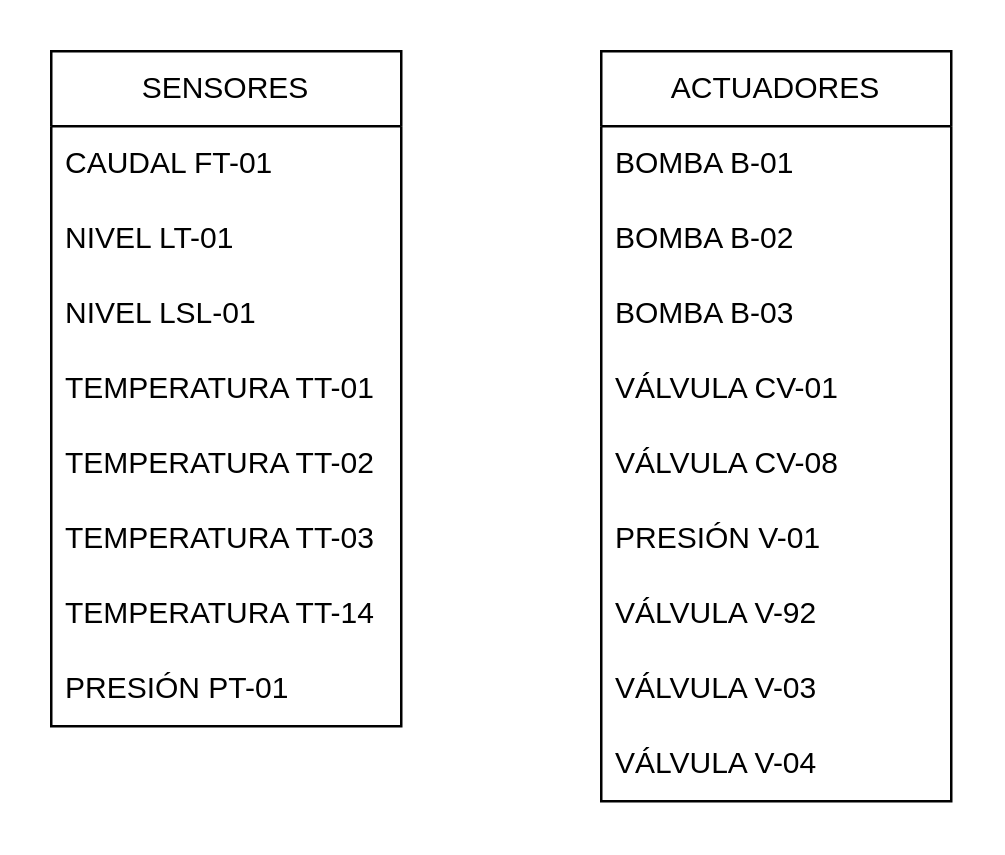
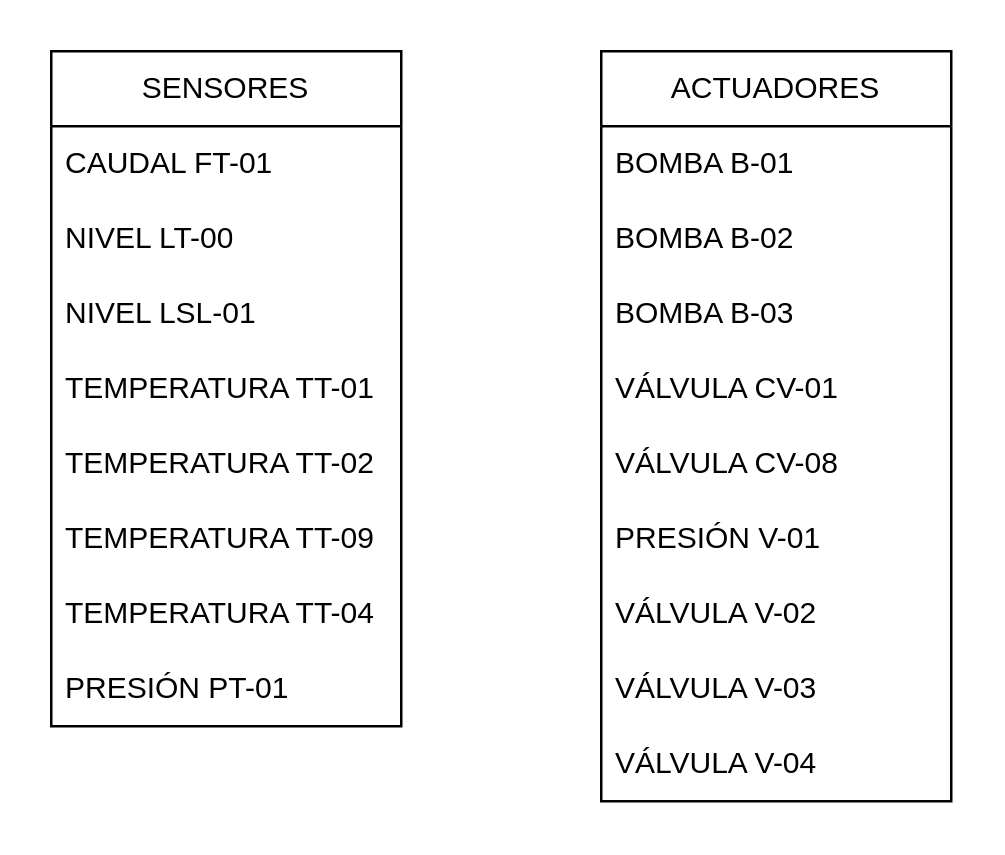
  <mxCell id="0" />
  <mxCell id="1" parent="0" />
  <mxCell id="2" value="SENSORES" style="swimlane;fontStyle=0;childLayout=stackLayout;horizontal=1;startSize=30;horizontalStack=0;resizeParent=1;resizeParentMax=0;resizeLast=0;collapsible=1;marginBottom=0;whiteSpace=wrap;html=1;" vertex="1" parent="1"><mxGeometry x="20" y="20" width="140" height="270" as="geometry" /></mxCell>
  <mxCell id="3" value="CAUDAL FT-01" style="text;strokeColor=none;fillColor=none;align=left;verticalAlign=middle;spacingLeft=4;spacingRight=4;overflow=hidden;points=[[0,0.5],[1,0.5]];portConstraint=eastwest;rotatable=0;whiteSpace=wrap;html=1;" vertex="1" parent="2"><mxGeometry y="30" width="140" height="30" as="geometry" /></mxCell>
- <mxCell id="4" value="NIVEL LT-01" style="text;strokeColor=none;fillColor=none;align=left;verticalAlign=middle;spacingLeft=4;spacingRight=4;overflow=hidden;points=[[0,0.5],[1,0.5]];portConstraint=eastwest;rotatable=0;whiteSpace=wrap;html=1;" vertex="1" parent="2"><mxGeometry y="60" width="140" height="30" as="geometry" /></mxCell>
+ <mxCell id="4" value="NIVEL LT-00" style="text;strokeColor=none;fillColor=none;align=left;verticalAlign=middle;spacingLeft=4;spacingRight=4;overflow=hidden;points=[[0,0.5],[1,0.5]];portConstraint=eastwest;rotatable=0;whiteSpace=wrap;html=1;" vertex="1" parent="2"><mxGeometry y="60" width="140" height="30" as="geometry" /></mxCell>
  <mxCell id="5" value="NIVEL LSL-01" style="text;strokeColor=none;fillColor=none;align=left;verticalAlign=middle;spacingLeft=4;spacingRight=4;overflow=hidden;points=[[0,0.5],[1,0.5]];portConstraint=eastwest;rotatable=0;whiteSpace=wrap;html=1;" vertex="1" parent="2"><mxGeometry y="90" width="140" height="30" as="geometry" /></mxCell>
  <mxCell id="6" value="TEMPERATURA TT-01" style="text;strokeColor=none;fillColor=none;align=left;verticalAlign=middle;spacingLeft=4;spacingRight=4;overflow=hidden;points=[[0,0.5],[1,0.5]];portConstraint=eastwest;rotatable=0;whiteSpace=wrap;html=1;" vertex="1" parent="2"><mxGeometry y="120" width="140" height="30" as="geometry" /></mxCell>
  <mxCell id="7" value="TEMPERATURA TT-02" style="text;strokeColor=none;fillColor=none;align=left;verticalAlign=middle;spacingLeft=4;spacingRight=4;overflow=hidden;points=[[0,0.5],[1,0.5]];portConstraint=eastwest;rotatable=0;whiteSpace=wrap;html=1;" vertex="1" parent="2"><mxGeometry y="150" width="140" height="30" as="geometry" /></mxCell>
- <mxCell id="8" value="TEMPERATURA TT-03" style="text;strokeColor=none;fillColor=none;align=left;verticalAlign=middle;spacingLeft=4;spacingRight=4;overflow=hidden;points=[[0,0.5],[1,0.5]];portConstraint=eastwest;rotatable=0;whiteSpace=wrap;html=1;" vertex="1" parent="2"><mxGeometry y="180" width="140" height="30" as="geometry" /></mxCell>
- <mxCell id="9" value="TEMPERATURA TT-14" style="text;strokeColor=none;fillColor=none;align=left;verticalAlign=middle;spacingLeft=4;spacingRight=4;overflow=hidden;points=[[0,0.5],[1,0.5]];portConstraint=eastwest;rotatable=0;whiteSpace=wrap;html=1;" vertex="1" parent="2"><mxGeometry y="210" width="140" height="30" as="geometry" /></mxCell>
+ <mxCell id="8" value="TEMPERATURA TT-09" style="text;strokeColor=none;fillColor=none;align=left;verticalAlign=middle;spacingLeft=4;spacingRight=4;overflow=hidden;points=[[0,0.5],[1,0.5]];portConstraint=eastwest;rotatable=0;whiteSpace=wrap;html=1;" vertex="1" parent="2"><mxGeometry y="180" width="140" height="30" as="geometry" /></mxCell>
+ <mxCell id="9" value="TEMPERATURA TT-04" style="text;strokeColor=none;fillColor=none;align=left;verticalAlign=middle;spacingLeft=4;spacingRight=4;overflow=hidden;points=[[0,0.5],[1,0.5]];portConstraint=eastwest;rotatable=0;whiteSpace=wrap;html=1;" vertex="1" parent="2"><mxGeometry y="210" width="140" height="30" as="geometry" /></mxCell>
  <mxCell id="10" value="PRESIÓN PT-01" style="text;strokeColor=none;fillColor=none;align=left;verticalAlign=middle;spacingLeft=4;spacingRight=4;overflow=hidden;points=[[0,0.5],[1,0.5]];portConstraint=eastwest;rotatable=0;whiteSpace=wrap;html=1;" vertex="1" parent="2"><mxGeometry y="240" width="140" height="30" as="geometry" /></mxCell>
  <mxCell id="11" value="ACTUADORES" style="swimlane;fontStyle=0;childLayout=stackLayout;horizontal=1;startSize=30;horizontalStack=0;resizeParent=1;resizeParentMax=0;resizeLast=0;collapsible=1;marginBottom=0;whiteSpace=wrap;html=1;" vertex="1" parent="1"><mxGeometry x="240" y="20" width="140" height="300" as="geometry" /></mxCell>
  <mxCell id="12" value="BOMBA B-01" style="text;strokeColor=none;fillColor=none;align=left;verticalAlign=middle;spacingLeft=4;spacingRight=4;overflow=hidden;points=[[0,0.5],[1,0.5]];portConstraint=eastwest;rotatable=0;whiteSpace=wrap;html=1;" vertex="1" parent="11"><mxGeometry y="30" width="140" height="30" as="geometry" /></mxCell>
  <mxCell id="13" value="BOMBA B-02" style="text;strokeColor=none;fillColor=none;align=left;verticalAlign=middle;spacingLeft=4;spacingRight=4;overflow=hidden;points=[[0,0.5],[1,0.5]];portConstraint=eastwest;rotatable=0;whiteSpace=wrap;html=1;" vertex="1" parent="11"><mxGeometry y="60" width="140" height="30" as="geometry" /></mxCell>
  <mxCell id="14" value="BOMBA B-03" style="text;strokeColor=none;fillColor=none;align=left;verticalAlign=middle;spacingLeft=4;spacingRight=4;overflow=hidden;points=[[0,0.5],[1,0.5]];portConstraint=eastwest;rotatable=0;whiteSpace=wrap;html=1;" vertex="1" parent="11"><mxGeometry y="90" width="140" height="30" as="geometry" /></mxCell>
  <mxCell id="15" value="VÁLVULA CV-01" style="text;strokeColor=none;fillColor=none;align=left;verticalAlign=middle;spacingLeft=4;spacingRight=4;overflow=hidden;points=[[0,0.5],[1,0.5]];portConstraint=eastwest;rotatable=0;whiteSpace=wrap;html=1;" vertex="1" parent="11"><mxGeometry y="120" width="140" height="30" as="geometry" /></mxCell>
  <mxCell id="16" value="VÁLVULA CV-08" style="text;strokeColor=none;fillColor=none;align=left;verticalAlign=middle;spacingLeft=4;spacingRight=4;overflow=hidden;points=[[0,0.5],[1,0.5]];portConstraint=eastwest;rotatable=0;whiteSpace=wrap;html=1;" vertex="1" parent="11"><mxGeometry y="150" width="140" height="30" as="geometry" /></mxCell>
  <mxCell id="17" value="PRESIÓN V-01" style="text;strokeColor=none;fillColor=none;align=left;verticalAlign=middle;spacingLeft=4;spacingRight=4;overflow=hidden;points=[[0,0.5],[1,0.5]];portConstraint=eastwest;rotatable=0;whiteSpace=wrap;html=1;" vertex="1" parent="11"><mxGeometry y="180" width="140" height="30" as="geometry" /></mxCell>
- <mxCell id="18" value="VÁLVULA V-92" style="text;strokeColor=none;fillColor=none;align=left;verticalAlign=middle;spacingLeft=4;spacingRight=4;overflow=hidden;points=[[0,0.5],[1,0.5]];portConstraint=eastwest;rotatable=0;whiteSpace=wrap;html=1;" vertex="1" parent="11"><mxGeometry y="210" width="140" height="30" as="geometry" /></mxCell>
+ <mxCell id="18" value="VÁLVULA V-02" style="text;strokeColor=none;fillColor=none;align=left;verticalAlign=middle;spacingLeft=4;spacingRight=4;overflow=hidden;points=[[0,0.5],[1,0.5]];portConstraint=eastwest;rotatable=0;whiteSpace=wrap;html=1;" vertex="1" parent="11"><mxGeometry y="210" width="140" height="30" as="geometry" /></mxCell>
  <mxCell id="19" value="VÁLVULA V-03" style="text;strokeColor=none;fillColor=none;align=left;verticalAlign=middle;spacingLeft=4;spacingRight=4;overflow=hidden;points=[[0,0.5],[1,0.5]];portConstraint=eastwest;rotatable=0;whiteSpace=wrap;html=1;" vertex="1" parent="11"><mxGeometry y="240" width="140" height="30" as="geometry" /></mxCell>
  <mxCell id="20" value="VÁLVULA V-04" style="text;strokeColor=none;fillColor=none;align=left;verticalAlign=middle;spacingLeft=4;spacingRight=4;overflow=hidden;points=[[0,0.5],[1,0.5]];portConstraint=eastwest;rotatable=0;whiteSpace=wrap;html=1;" vertex="1" parent="11"><mxGeometry y="270" width="140" height="30" as="geometry" /></mxCell>
